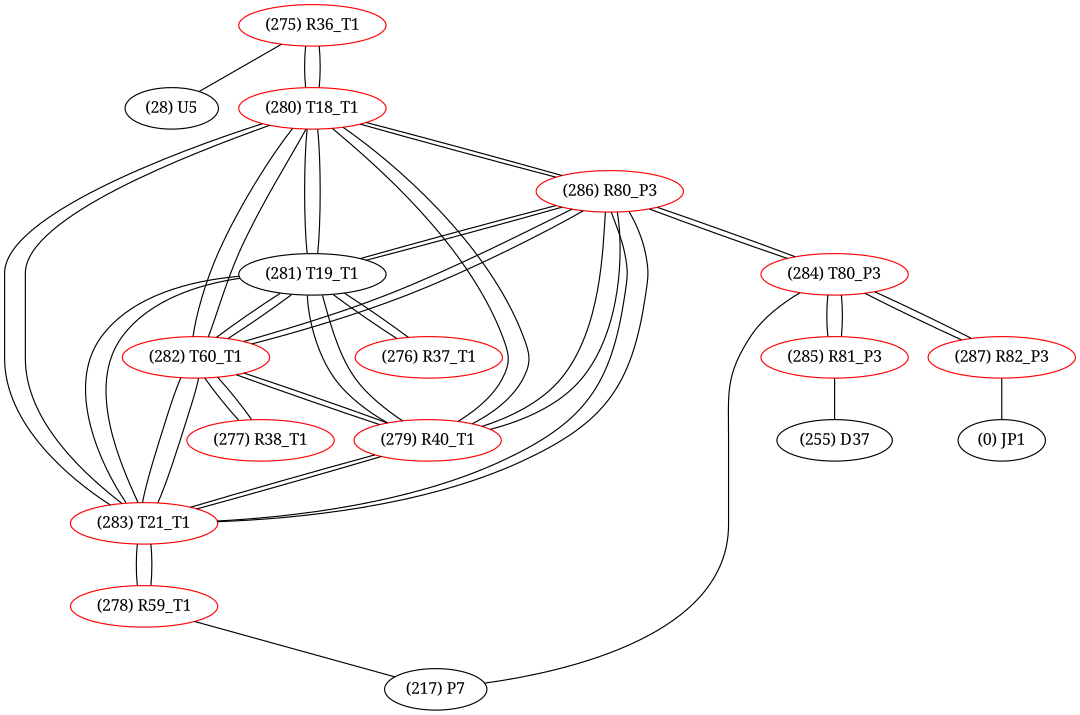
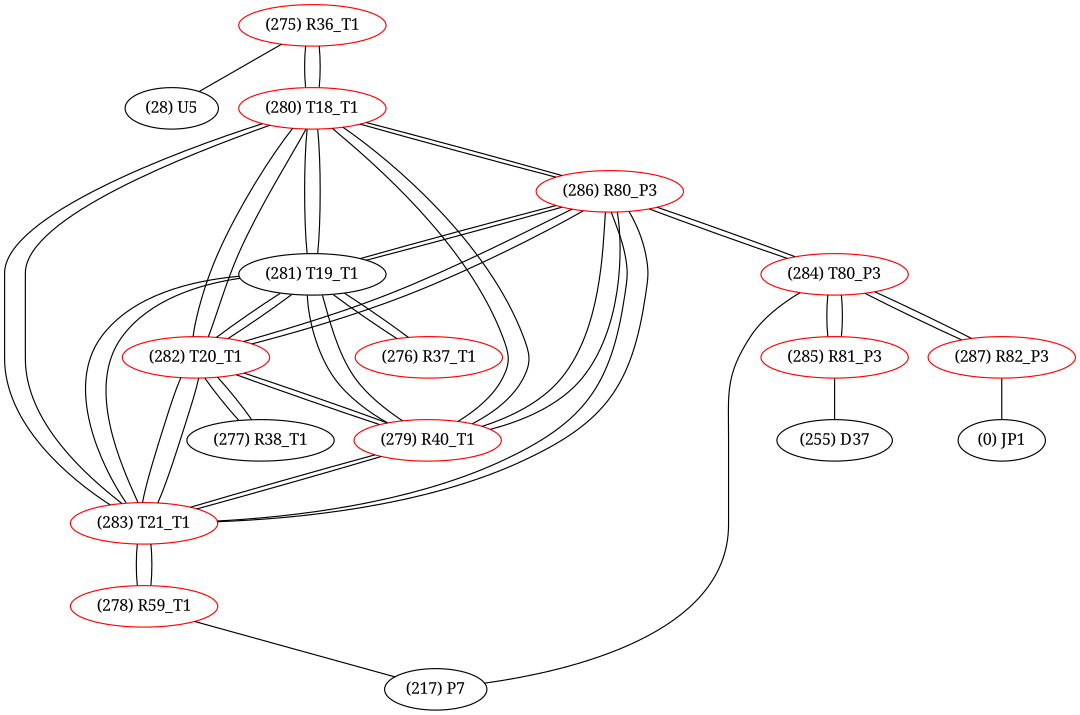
  graph {
    fontname="Noto Serif"
    node [color=red fontname="Noto Serif"]
    edge [fontname="Noto Serif"]
    n1 [label="(275) R36_T1"]
    n2 [label="(28) U5" color=""]
    n3 [label="(280) T18_T1"]
    n4 [color=black label="(281) T19_T1"]
-   n5 [label="(282) T60_T1"]
+   n5 [label="(282) T20_T1"]
    n6 [label="(283) T21_T1"]
    n7 [label="(279) R40_T1"]
    n8 [label="(286) R80_P3"]
    n9 [label="(276) R37_T1"]
-   n10 [label="(277) R38_T1"]
+   n10 [color=black label="(277) R38_T1"]
    n11 [label="(278) R59_T1"]
    n12 [label="(284) T80_P3"]
    n13 [label="(217) P7" color=""]
    n14 [label="(285) R81_P3"]
    n15 [label="(287) R82_P3"]
    n16 [label="(255) D37" color=""]
    n17 [label="(0) JP1" color=""]
    n1 -- n2
    n1 -- n3
    n3 -- n1
    n3 -- n4
    n3 -- n5
    n3 -- n6
    n3 -- n7
    n3 -- n8
    n4 -- n3
    n4 -- n5
    n4 -- n6
    n4 -- n7
    n4 -- n8
    n4 -- n9
    n5 -- n3
    n5 -- n4
    n5 -- n6
    n5 -- n7
    n5 -- n8
    n5 -- n10
    n6 -- n3
    n6 -- n4
    n6 -- n5
    n6 -- n7
    n6 -- n8
    n6 -- n11
    n7 -- n3
    n7 -- n4
    n7 -- n5
    n7 -- n6
    n7 -- n8
    n8 -- n3
    n8 -- n4
    n8 -- n5
    n8 -- n6
    n8 -- n7
    n8 -- n12
    n9 -- n4
    n10 -- n5
    n11 -- n6
    n11 -- n13
    n12 -- n8
    n12 -- n13
    n12 -- n14
    n12 -- n15
    n14 -- n12
    n14 -- n16
    n15 -- n12
    n15 -- n17
  }
